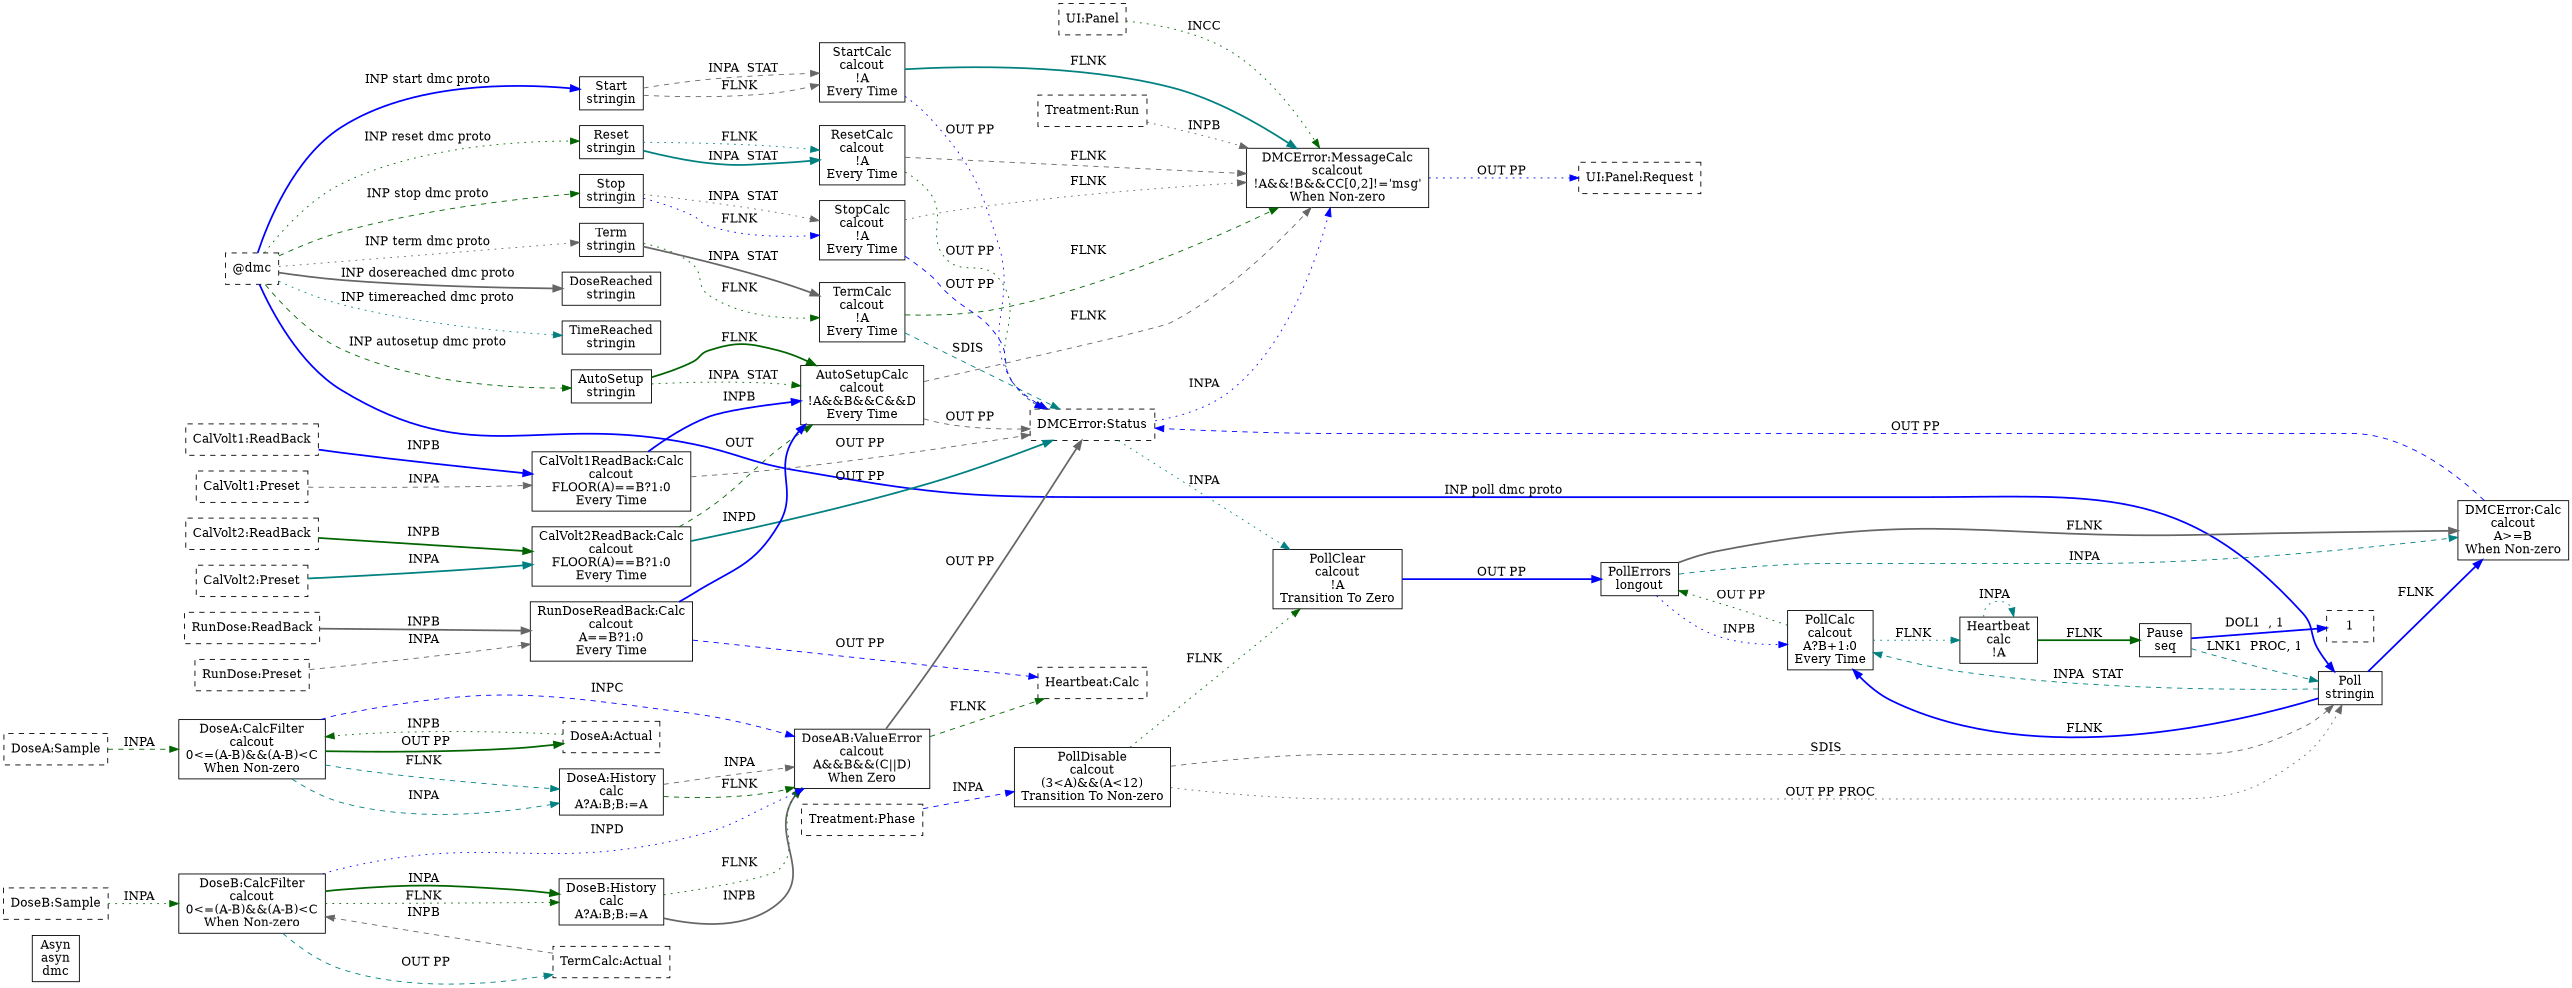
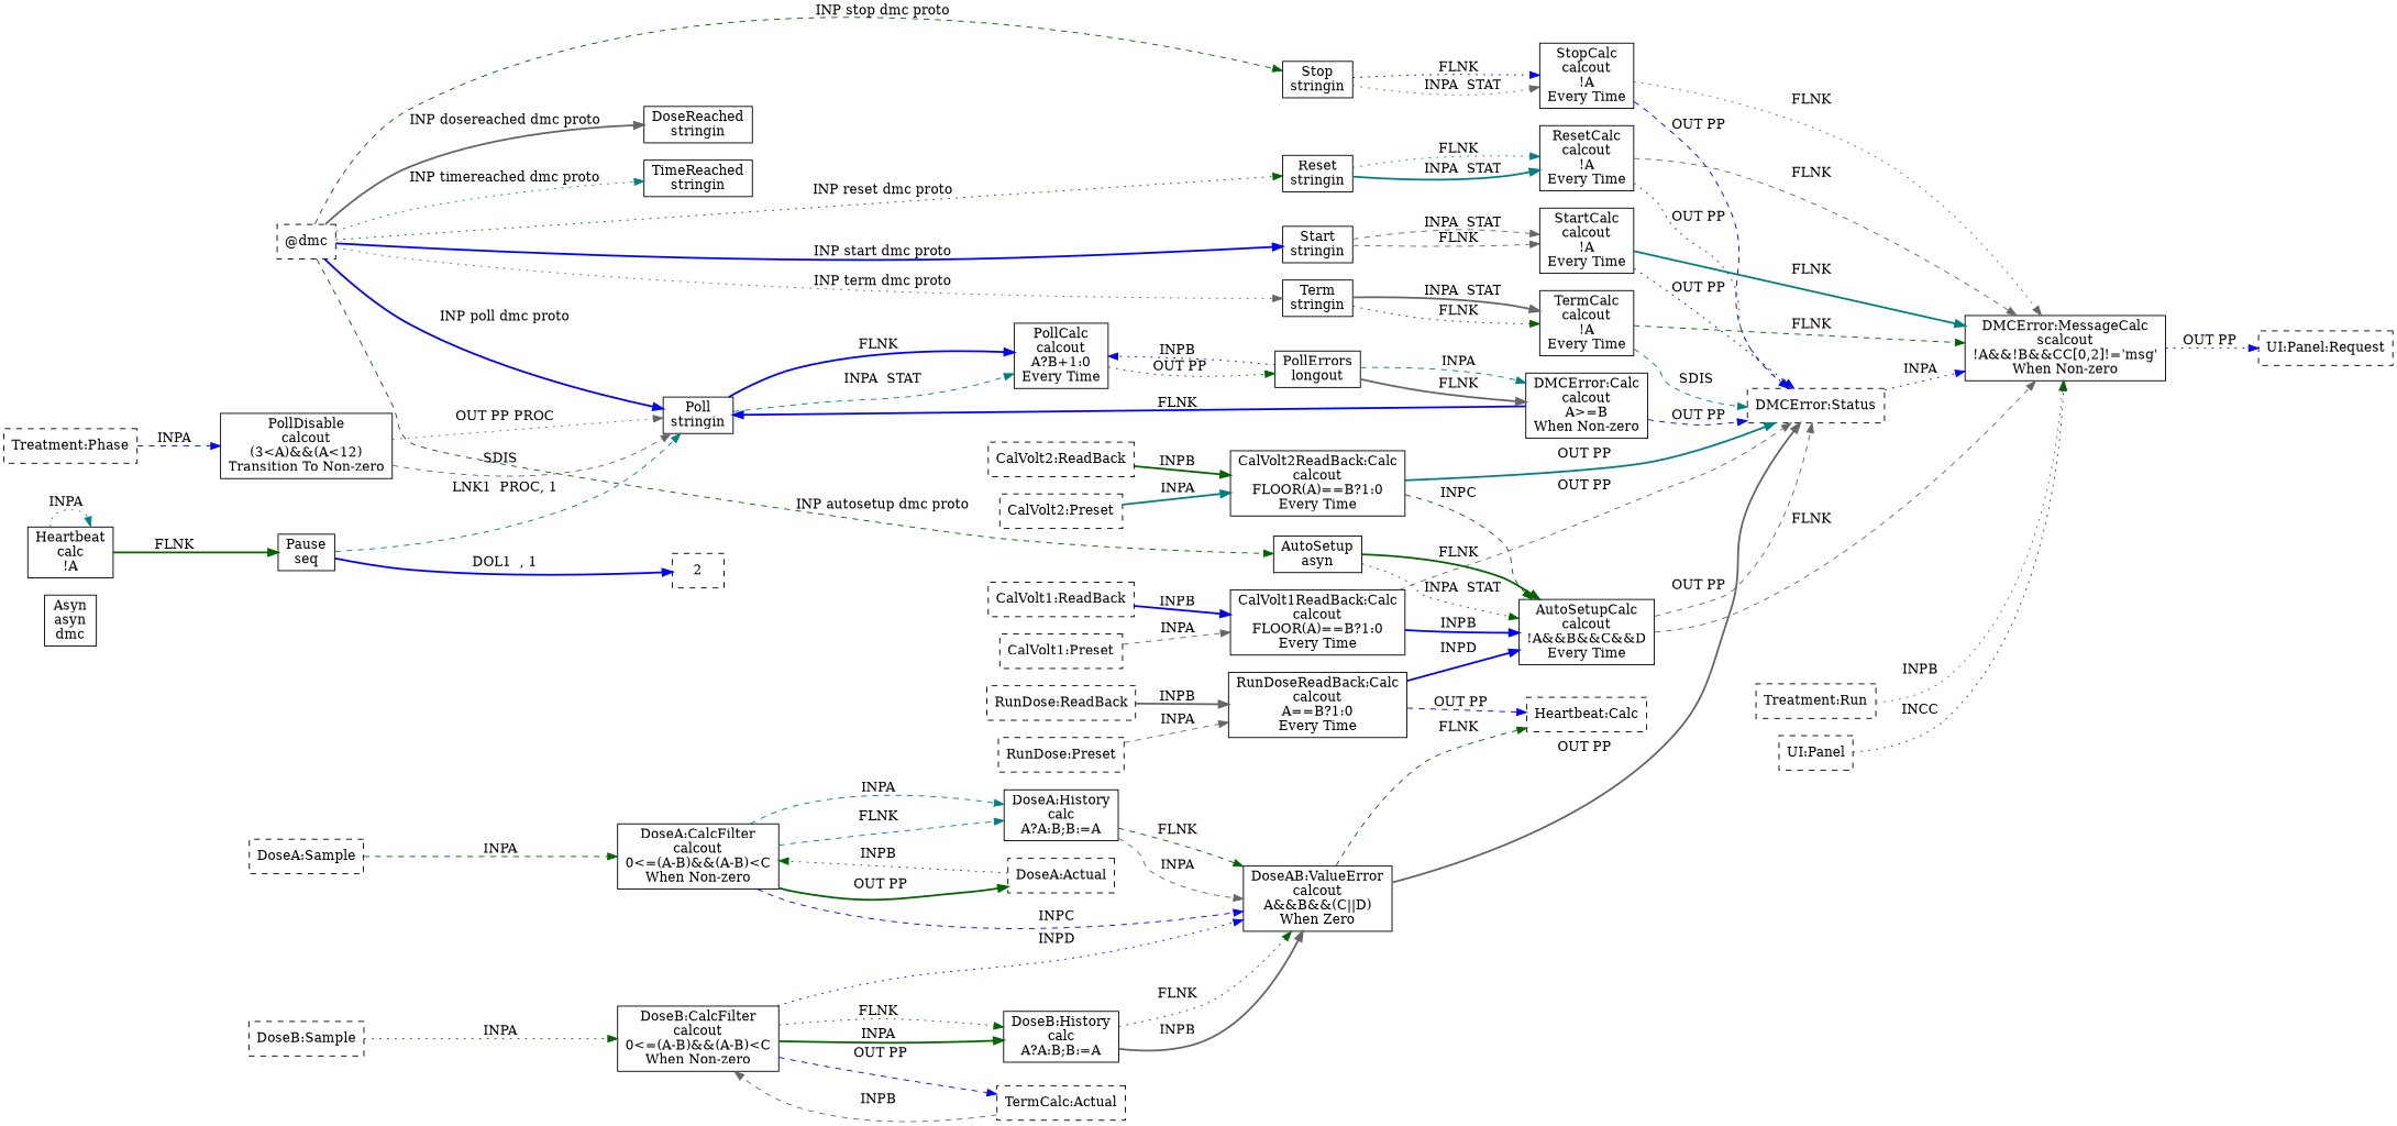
  digraph {
    rankdir=LR
    node [shape=box]
    edge [color=darkgreen style=dashed]
    n1 [label="Asyn\nasyn\ndmc"]
    n2 [label="Reset\nstringin"]
    n3 [label="ResetCalc\ncalcout\n!A\nEvery Time"]
    n4 [label="DMCError:MessageCalc\nscalcout\n!A&&!B&&CC[0,2]!='msg'\nWhen Non-zero"]
    "DMCError:Status" [style=dashed]
    "@dmc" [style=dashed]
-   n7 [label="AutoSetup\nstringin"]
+   n7 [label="AutoSetup\nasyn"]
    n8 [label="Start\nstringin"]
    n9 [label="Poll\nstringin"]
    n10 [label="DoseReached\nstringin"]
    n11 [label="TimeReached\nstringin"]
    n12 [label="Term\nstringin"]
    n13 [label="Stop\nstringin"]
    n14 [label="AutoSetupCalc\ncalcout\n!A&&B&&C&&D\nEvery Time"]
    n15 [label="StartCalc\ncalcout\n!A\nEvery Time"]
    n16 [label="PollCalc\ncalcout\nA?B+1:0\nEvery Time"]
    n17 [label="TermCalc\ncalcout\n!A\nEvery Time"]
    n18 [label="StopCalc\ncalcout\n!A\nEvery Time"]
    "UI:Panel:Request" [style=dashed]
-   n20 [label="PollClear\ncalcout\n!A\nTransition To Zero"]
    n21 [label="PollErrors\nlongout"]
    n22 [label="CalVolt2ReadBack:Calc\ncalcout\nFLOOR(A)==B?1:0\nEvery Time"]
    n23 [label="CalVolt1ReadBack:Calc\ncalcout\nFLOOR(A)==B?1:0\nEvery Time"]
    n24 [label="RunDoseReadBack:Calc\ncalcout\nA==B?1:0\nEvery Time"]
    "Heartbeat:Calc" [style=dashed]
    n26 [label="Heartbeat\ncalc\n!A"]
    n27 [label="PollDisable\ncalcout\n(3<A)&&(A<12)\nTransition To Non-zero"]
    n28 [label="DMCError:Calc\ncalcout\nA>=B\nWhen Non-zero"]
    n29 [label="Pause\nseq"]
    "Treatment:Phase" [style=dashed]
-   1 [style=dashed]
+   1 [style=dashed label=2]
    "Treatment:Run" [style=dashed]
    "UI:Panel" [style=dashed]
    "CalVolt1:ReadBack" [style=dashed]
    "CalVolt1:Preset" [style=dashed]
    "CalVolt2:ReadBack" [style=dashed]
    "CalVolt2:Preset" [style=dashed]
    "RunDose:ReadBack" [style=dashed]
    "RunDose:Preset" [style=dashed]
    n40 [label="DoseA:CalcFilter\ncalcout\n0<=(A-B)&&(A-B)<C\nWhen Non-zero"]
    "DoseA:Actual" [style=dashed]
    n42 [label="DoseA:History\ncalc\nA?A:B;B:=A"]
    n43 [label="DoseAB:ValueError\ncalcout\nA&&B&&(C||D)\nWhen Zero"]
    "DoseA:Sample" [style=dashed]
    n45 [label="DoseB:History\ncalc\nA?A:B;B:=A"]
    n46 [label="DoseB:CalcFilter\ncalcout\n0<=(A-B)&&(A-B)<C\nWhen Non-zero"]
    n47 [label="TermCalc:Actual" style=dashed]
    "DoseB:Sample" [style=dashed]
    n2 -> n3 [color=teal label="FLNK  " style=dotted]
    n2 -> n3 [color=teal label="INPA  STAT" style=bold]
    n3 -> n4 [color=gray40 label="FLNK  "]
    n3 -> "DMCError:Status" [label="OUT PP " style=dotted]
    n4 -> "UI:Panel:Request" [color=blue label="OUT PP " style=dotted]
    "DMCError:Status" -> n4 [color=blue label="INPA  " style=dotted]
-   "DMCError:Status" -> n20 [color=teal label="INPA  " style=dotted]
    "@dmc" -> n2 [label="INP reset dmc proto" style=dotted]
    "@dmc" -> n7 [label="INP autosetup dmc proto"]
    "@dmc" -> n8 [color=blue label="INP start dmc proto" style=bold]
    "@dmc" -> n9 [color=blue label="INP poll dmc proto" style=bold]
    "@dmc" -> n10 [color=gray40 label="INP dosereached dmc proto" style=bold]
    "@dmc" -> n11 [color=teal label="INP timereached dmc proto" style=dotted]
    "@dmc" -> n12 [color=gray40 label="INP term dmc proto" style=dotted]
    "@dmc" -> n13 [label="INP stop dmc proto"]
    n7 -> n14 [label="FLNK  " style=bold]
    n7 -> n14 [label="INPA  STAT" style=dotted]
    n8 -> n15 [color=gray40 label="FLNK  "]
    n8 -> n15 [color=gray40 label="INPA  STAT"]
    n9 -> n16 [color=blue label="FLNK  " style=bold]
    n9 -> n16 [color=teal label="INPA  STAT"]
    n12 -> n17 [label="FLNK  " style=dotted]
    n12 -> n17 [color=gray40 label="INPA  STAT" style=bold]
    n13 -> n18 [color=blue label="FLNK  " style=dotted]
    n13 -> n18 [color=gray40 label="INPA  STAT" style=dotted]
    n14 -> n4 [color=gray40 label="FLNK  "]
    n14 -> "DMCError:Status" [color=gray40 label="OUT PP "]
    n15 -> n4 [color=teal label="FLNK  " style=bold]
    n15 -> "DMCError:Status" [color=blue label="OUT PP " style=dotted]
    n16 -> n21 [label="OUT PP " style=dotted]
-   n16 -> n26 [color=teal label="FLNK  " style=dotted]
    n17 -> n4 [label="FLNK  "]
    n17 -> "DMCError:Status" [color=teal label="SDIS  "]
    n18 -> n4 [color=gray40 label="FLNK  " style=dotted]
    n18 -> "DMCError:Status" [color=blue label="OUT PP "]
-   n20 -> n21 [color=blue label="OUT PP " style=bold]
    n21 -> n16 [color=blue label="INPB  " style=dotted]
    n21 -> n28 [color=gray40 label="FLNK  " style=bold]
    n21 -> n28 [color=teal label="INPA  "]
    n22 -> "DMCError:Status" [color=teal label="OUT PP " style=bold]
-   n22 -> n14 [label="OUT  "]
+   n22 -> n14 [label="INPC  "]
    n23 -> "DMCError:Status" [color=gray40 label="OUT PP "]
    n23 -> n14 [color=blue label="INPB  " style=bold]
    n24 -> n14 [color=blue label="INPD  " style=bold]
    n24 -> "Heartbeat:Calc" [color=blue label="OUT PP "]
    n26 -> n26 [color=teal label="INPA  " style=dotted]
    n26 -> n29 [label="FLNK  " style=bold]
    n27 -> n9 [color=gray40 label="SDIS  "]
    n27 -> n9 [color=gray40 label="OUT PP PROC" style=dotted]
-   n27 -> n20 [label="FLNK  " style=dotted]
    n28 -> "DMCError:Status" [color=blue label="OUT PP "]
-   n9 -> n28 [color=blue label="FLNK  " style=bold]
+   n28 -> n9 [color=blue label="FLNK  " style=bold]
    n29 -> n9 [color=teal label="LNK1  PROC, 1"]
    n29 -> 1 [color=blue label="DOL1  , 1" style=bold]
    "Treatment:Phase" -> n27 [color=blue label="INPA  "]
    "Treatment:Run" -> n4 [color=gray40 label="INPB  " style=dotted]
    "UI:Panel" -> n4 [label="INCC  " style=dotted]
    "CalVolt1:ReadBack" -> n23 [color=blue label="INPB  " style=bold]
    "CalVolt1:Preset" -> n23 [color=gray40 label="INPA  "]
    "CalVolt2:ReadBack" -> n22 [label="INPB  " style=bold]
    "CalVolt2:Preset" -> n22 [color=teal label="INPA  " style=bold]
    "RunDose:ReadBack" -> n24 [color=gray40 label="INPB  " style=bold]
    "RunDose:Preset" -> n24 [color=gray40 label="INPA  "]
    n40 -> "DoseA:Actual" [label="OUT PP " style=bold]
    n40 -> n42 [color=teal label="FLNK  "]
    n40 -> n42 [color=teal label="INPA  "]
    n40 -> n43 [color=blue label="INPC  "]
    "DoseA:Actual" -> n40 [label="INPB  " style=dotted]
    n42 -> n43 [label="FLNK  "]
    n42 -> n43 [color=gray40 label="INPA  "]
    n43 -> "DMCError:Status" [color=gray40 label="OUT PP " style=bold]
    n43 -> "Heartbeat:Calc" [label="FLNK  "]
    "DoseA:Sample" -> n40 [label="INPA  "]
    n45 -> n43 [color=gray40 label="INPB  " style=bold]
    n45 -> n43 [label="FLNK  " style=dotted]
    n46 -> n43 [color=blue label="INPD  " style=dotted]
    n46 -> n45 [label="FLNK  " style=dotted]
    n46 -> n45 [label="INPA  " style=bold]
-   n46 -> n47 [color=teal label="OUT PP "]
+   n46 -> n47 [color=blue label="OUT PP "]
    n47 -> n46 [color=gray40 label="INPB  "]
    "DoseB:Sample" -> n46 [label="INPA  " style=dotted]
  }
